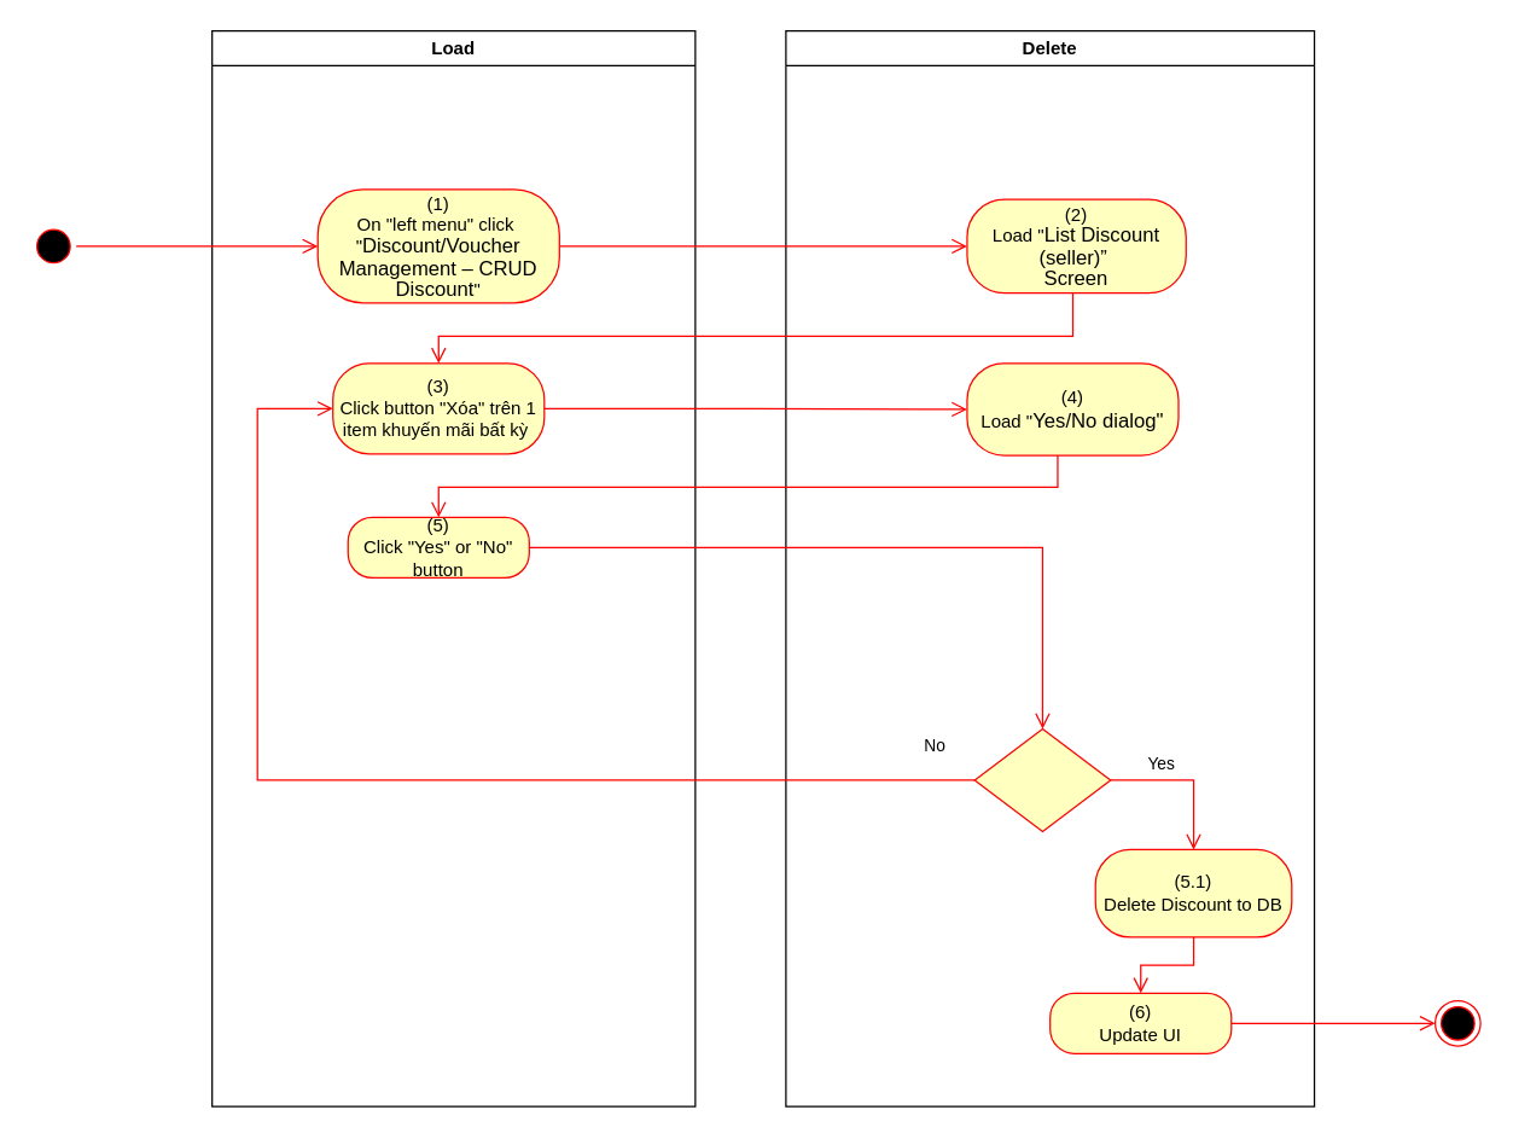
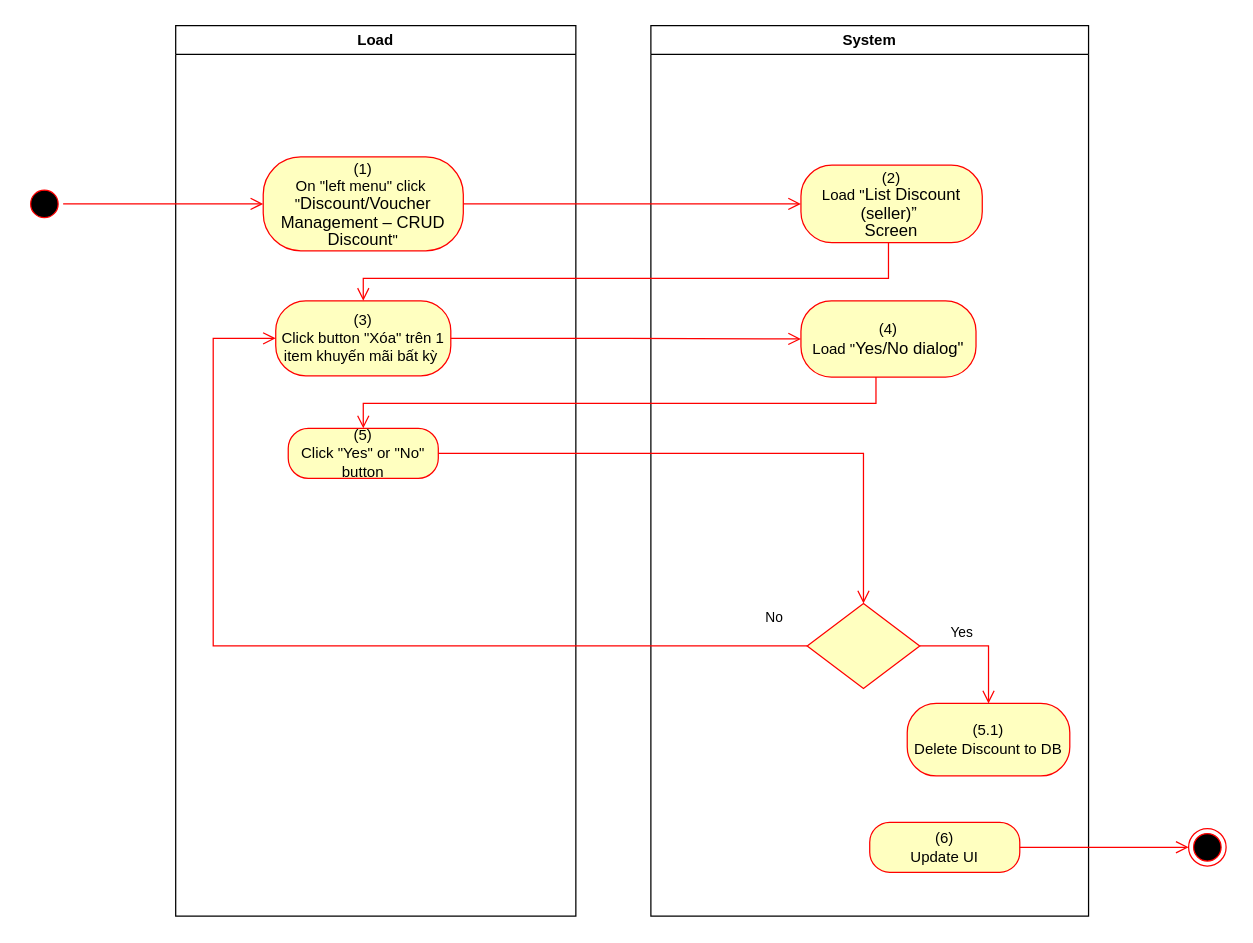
  <mxCell id="0" />
  <mxCell id="1" parent="0" />
  <mxCell id="2" value="Load" style="swimlane;whiteSpace=wrap" vertex="1" parent="1"><mxGeometry x="140" y="20" width="320" height="712" as="geometry"><mxRectangle x="120" y="128" width="60" height="23" as="alternateBounds" /></mxGeometry></mxCell>
  <mxCell id="3" value="(1)&lt;br style=&quot;padding: 0px ; margin: 0px&quot;&gt;On &quot;left menu&quot; click&amp;nbsp;&lt;br style=&quot;padding: 0px ; margin: 0px&quot;&gt;&quot;&lt;span lang=&quot;EN-GB&quot; style=&quot;font-size: 10pt ; line-height: 14.267px ; font-family: &amp;#34;arial&amp;#34; , sans-serif&quot;&gt;Discount/Voucher&lt;br&gt;Management – CRUD Discount&lt;/span&gt;&quot;" style="rounded=1;whiteSpace=wrap;html=1;arcSize=40;fontColor=#000000;fillColor=#ffffc0;strokeColor=#ff0000;" vertex="1" parent="2"><mxGeometry x="70" y="105" width="160" height="75" as="geometry" /></mxCell>
  <mxCell id="4" value="(3)&lt;br&gt;Click button &quot;Xóa&quot; trên 1 item khuyến mãi bất kỳ&amp;nbsp;" style="rounded=1;whiteSpace=wrap;html=1;arcSize=40;fontColor=#000000;fillColor=#ffffc0;strokeColor=#ff0000;" vertex="1" parent="2"><mxGeometry x="80" y="220" width="140" height="60" as="geometry" /></mxCell>
  <mxCell id="5" value="(5)&lt;br&gt;Click &quot;Yes&quot; or &quot;No&quot; button" style="rounded=1;whiteSpace=wrap;html=1;arcSize=40;fontColor=#000000;fillColor=#ffffc0;strokeColor=#ff0000;" vertex="1" parent="2"><mxGeometry x="90" y="322" width="120" height="40" as="geometry" /></mxCell>
- <mxCell id="6" value="Delete" style="swimlane;whiteSpace=wrap;startSize=23;" vertex="1" parent="1"><mxGeometry x="520" y="20" width="350" height="712" as="geometry" /></mxCell>
+ <mxCell id="6" value="System" style="swimlane;whiteSpace=wrap;startSize=23;" vertex="1" parent="1"><mxGeometry x="520" y="20" width="350" height="712" as="geometry" /></mxCell>
  <mxCell id="7" value="(2)&lt;br&gt;Load &quot;&lt;span lang=&quot;EN-GB&quot; style=&quot;font-size: 10pt ; line-height: 14.267px ; font-family: &amp;#34;arial&amp;#34; , sans-serif&quot;&gt;&lt;span lang=&quot;EN-GB&quot; style=&quot;font-size: 10pt ; line-height: 14.267px&quot;&gt;List Discount (seller)”&amp;nbsp;&lt;/span&gt;&lt;br&gt;Screen&lt;/span&gt;" style="rounded=1;whiteSpace=wrap;html=1;arcSize=40;fontColor=#000000;fillColor=#ffffc0;strokeColor=#ff0000;" vertex="1" parent="6"><mxGeometry x="120" y="111.5" width="145" height="62" as="geometry" /></mxCell>
  <mxCell id="8" value="" style="rhombus;whiteSpace=wrap;html=1;fillColor=#ffffc0;strokeColor=#ff0000;" vertex="1" parent="6"><mxGeometry x="125" y="462" width="90" height="68" as="geometry" /></mxCell>
  <mxCell id="9" value="Yes" style="edgeStyle=orthogonalEdgeStyle;html=1;align=left;verticalAlign=top;endArrow=open;endSize=8;strokeColor=#ff0000;rounded=0;exitX=1;exitY=0.5;exitDx=0;exitDy=0;" edge="1" parent="6" source="8" target="10"><mxGeometry x="-0.549" y="24" relative="1" as="geometry"><mxPoint x="170" y="552" as="targetPoint" /><mxPoint as="offset" /></mxGeometry></mxCell>
  <mxCell id="10" value="(5.1)&lt;br&gt;Delete Discount to DB" style="rounded=1;whiteSpace=wrap;html=1;arcSize=40;fontColor=#000000;fillColor=#ffffc0;strokeColor=#ff0000;" vertex="1" parent="6"><mxGeometry x="205" y="542" width="130" height="58" as="geometry" /></mxCell>
  <mxCell id="11" value="(6)&lt;br&gt;Update UI" style="rounded=1;whiteSpace=wrap;html=1;arcSize=40;fontColor=#000000;fillColor=#ffffc0;strokeColor=#ff0000;" vertex="1" parent="6"><mxGeometry x="175" y="637" width="120" height="40" as="geometry" /></mxCell>
- <mxCell id="12" value="" style="edgeStyle=orthogonalEdgeStyle;html=1;verticalAlign=bottom;endArrow=open;endSize=8;strokeColor=#ff0000;rounded=0;exitX=0.5;exitY=1;exitDx=0;exitDy=0;entryX=0.5;entryY=0;entryDx=0;entryDy=0;" edge="1" parent="6" source="10" target="11"><mxGeometry relative="1" as="geometry"><mxPoint x="170" y="642" as="targetPoint" /></mxGeometry></mxCell>
  <mxCell id="13" value="(4)&lt;br&gt;Load &quot;&lt;font face=&quot;arial, sans-serif&quot;&gt;&lt;span style=&quot;font-size: 13.333px&quot;&gt;Yes/No dialog&quot;&lt;/span&gt;&lt;/font&gt;" style="rounded=1;whiteSpace=wrap;html=1;arcSize=40;fontColor=#000000;fillColor=#ffffc0;strokeColor=#ff0000;" vertex="1" parent="6"><mxGeometry x="120" y="220" width="140" height="61" as="geometry" /></mxCell>
  <mxCell id="14" value="" style="ellipse;html=1;shape=startState;fillColor=#000000;strokeColor=#ff0000;" vertex="1" parent="1"><mxGeometry x="20" y="147.5" width="30" height="30" as="geometry" /></mxCell>
  <mxCell id="15" value="" style="edgeStyle=orthogonalEdgeStyle;html=1;verticalAlign=bottom;endArrow=open;endSize=8;strokeColor=#ff0000;rounded=0;entryX=0;entryY=0.5;entryDx=0;entryDy=0;" edge="1" parent="1" source="14" target="3"><mxGeometry relative="1" as="geometry"><mxPoint x="200" y="145" as="targetPoint" /></mxGeometry></mxCell>
  <mxCell id="16" value="" style="edgeStyle=orthogonalEdgeStyle;html=1;verticalAlign=bottom;endArrow=open;endSize=8;strokeColor=#ff0000;rounded=0;entryX=0;entryY=0.5;entryDx=0;entryDy=0;" edge="1" parent="1" source="3" target="7"><mxGeometry relative="1" as="geometry"><mxPoint x="600" y="163" as="targetPoint" /></mxGeometry></mxCell>
  <mxCell id="17" value="" style="edgeStyle=orthogonalEdgeStyle;html=1;verticalAlign=bottom;endArrow=open;endSize=8;strokeColor=#ff0000;rounded=0;entryX=0.5;entryY=0;entryDx=0;entryDy=0;" edge="1" parent="1" source="7" target="4"><mxGeometry relative="1" as="geometry"><mxPoint x="685" y="242" as="targetPoint" /><Array as="points"><mxPoint x="710" y="222" /><mxPoint x="290" y="222" /></Array></mxGeometry></mxCell>
  <mxCell id="18" value="" style="ellipse;html=1;shape=endState;fillColor=#000000;strokeColor=#ff0000;" vertex="1" parent="1"><mxGeometry x="950" y="662" width="30" height="30" as="geometry" /></mxCell>
  <mxCell id="19" value="" style="edgeStyle=orthogonalEdgeStyle;html=1;verticalAlign=bottom;endArrow=open;endSize=8;strokeColor=#ff0000;rounded=0;exitX=1;exitY=0.5;exitDx=0;exitDy=0;entryX=0;entryY=0.5;entryDx=0;entryDy=0;" edge="1" parent="1" source="11" target="18"><mxGeometry relative="1" as="geometry"><mxPoint x="820" y="652" as="targetPoint" /><mxPoint x="820" y="592" as="sourcePoint" /></mxGeometry></mxCell>
  <mxCell id="20" value="" style="edgeStyle=orthogonalEdgeStyle;html=1;verticalAlign=bottom;endArrow=open;endSize=8;strokeColor=#ff0000;rounded=0;entryX=0;entryY=0.5;entryDx=0;entryDy=0;" edge="1" parent="1" source="4" target="13"><mxGeometry relative="1" as="geometry"><mxPoint x="280" y="355" as="targetPoint" /></mxGeometry></mxCell>
  <mxCell id="21" value="" style="edgeStyle=orthogonalEdgeStyle;html=1;verticalAlign=bottom;endArrow=open;endSize=8;strokeColor=#ff0000;rounded=0;entryX=0.5;entryY=0;entryDx=0;entryDy=0;" edge="1" parent="1" source="13" target="5"><mxGeometry relative="1" as="geometry"><mxPoint x="690" y="352" as="targetPoint" /><Array as="points"><mxPoint x="700" y="322" /><mxPoint x="290" y="322" /></Array></mxGeometry></mxCell>
  <mxCell id="22" value="" style="edgeStyle=orthogonalEdgeStyle;html=1;verticalAlign=bottom;endArrow=open;endSize=8;strokeColor=#ff0000;rounded=0;entryX=0.5;entryY=0;entryDx=0;entryDy=0;" edge="1" parent="1" source="5" target="8"><mxGeometry relative="1" as="geometry"><mxPoint x="700" y="442" as="targetPoint" /></mxGeometry></mxCell>
  <mxCell id="23" value="No" style="edgeStyle=orthogonalEdgeStyle;html=1;align=left;verticalAlign=bottom;endArrow=open;endSize=8;strokeColor=#ff0000;rounded=0;entryX=0;entryY=0.5;entryDx=0;entryDy=0;exitX=0;exitY=0.5;exitDx=0;exitDy=0;" edge="1" parent="1" source="8" target="4"><mxGeometry x="-0.909" y="-14" relative="1" as="geometry"><mxPoint x="590" y="572" as="targetPoint" /><Array as="points"><mxPoint x="170" y="516" /><mxPoint x="170" y="270" /></Array><mxPoint as="offset" /></mxGeometry></mxCell>
